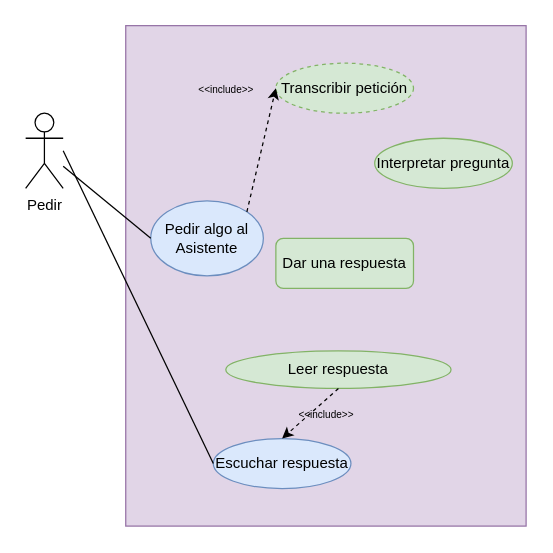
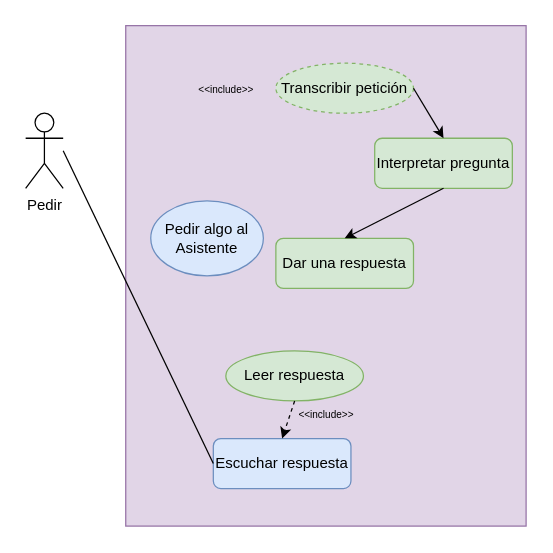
  <mxCell id="0" />
  <mxCell id="1" parent="0" />
  <mxCell id="2" value="Pedir" style="shape=umlActor;verticalLabelPosition=bottom;verticalAlign=top;html=1;" parent="1" vertex="1"><mxGeometry x="20" y="90" width="30" height="60" as="geometry" /></mxCell>
  <mxCell id="3" value="" style="rounded=0;whiteSpace=wrap;html=1;fillColor=#e1d5e7;strokeColor=#9673a6;" parent="1" vertex="1"><mxGeometry x="100" y="20" width="320" height="400" as="geometry" /></mxCell>
  <mxCell id="4" value="Pedir algo al Asistente" style="ellipse;whiteSpace=wrap;html=1;fillColor=#dae8fc;strokeColor=#6c8ebf;" parent="1" vertex="1"><mxGeometry x="120" y="160" width="90" height="60" as="geometry" /></mxCell>
  <mxCell id="5" value="Transcribir petición" style="ellipse;whiteSpace=wrap;html=1;fillColor=#d5e8d4;strokeColor=#82b366;dashed=1;" parent="1" vertex="1"><mxGeometry x="220" y="50" width="110" height="40" as="geometry" /></mxCell>
- <mxCell id="6" value="Interpretar pregunta" style="ellipse;whiteSpace=wrap;html=1;fillColor=#d5e8d4;strokeColor=#82b366;" parent="1" vertex="1"><mxGeometry x="299" y="110" width="110" height="40" as="geometry" /></mxCell>
+ <mxCell id="6" value="Interpretar pregunta" style="whiteSpace=wrap;html=1;fillColor=#d5e8d4;strokeColor=#82b366;rounded=1;" parent="1" vertex="1"><mxGeometry x="299" y="110" width="110" height="40" as="geometry" /></mxCell>
  <mxCell id="7" value="Dar una respuesta" style="whiteSpace=wrap;html=1;fillColor=#d5e8d4;strokeColor=#82b366;rounded=1;" parent="1" vertex="1"><mxGeometry x="220" y="190" width="110" height="40" as="geometry" /></mxCell>
- <mxCell id="8" value="Leer respuesta" style="ellipse;whiteSpace=wrap;html=1;fillColor=#d5e8d4;strokeColor=#82b366;" parent="1" vertex="1"><mxGeometry x="180" y="280" width="180" height="30" as="geometry" /></mxCell>
- <mxCell id="9" value="Escuchar respuesta" style="ellipse;whiteSpace=wrap;html=1;fillColor=#dae8fc;strokeColor=#6c8ebf;" parent="1" vertex="1"><mxGeometry x="170" y="350" width="110" height="40" as="geometry" /></mxCell>
- <mxCell id="10" value="" style="endArrow=none;html=1;rounded=0;entryX=0;entryY=0.5;entryDx=0;entryDy=0;" parent="1" source="2" target="4" edge="1"><mxGeometry width="50" height="50" relative="1" as="geometry"><mxPoint x="60" y="150" as="sourcePoint" /><mxPoint x="110" y="100" as="targetPoint" /></mxGeometry></mxCell>
+ <mxCell id="8" value="Leer respuesta" style="ellipse;whiteSpace=wrap;html=1;fillColor=#d5e8d4;strokeColor=#82b366;" parent="1" vertex="1"><mxGeometry x="180" y="280" width="110" height="40" as="geometry" /></mxCell>
+ <mxCell id="9" value="Escuchar respuesta" style="whiteSpace=wrap;html=1;fillColor=#dae8fc;strokeColor=#6c8ebf;rounded=1;" parent="1" vertex="1"><mxGeometry x="170" y="350" width="110" height="40" as="geometry" /></mxCell>
  <mxCell id="11" value="" style="endArrow=none;html=1;rounded=0;exitX=0;exitY=0.5;exitDx=0;exitDy=0;" parent="1" source="9" edge="1"><mxGeometry width="50" height="50" relative="1" as="geometry"><mxPoint x="100" y="260" as="sourcePoint" /><mxPoint x="50" y="120" as="targetPoint" /></mxGeometry></mxCell>
- <mxCell id="12" value="" style="endArrow=classic;dashed=1;html=1;rounded=0;exitX=1;exitY=0;exitDx=0;exitDy=0;entryX=0;entryY=0.5;entryDx=0;entryDy=0;endFill=1;" parent="1" source="4" target="5" edge="1"><mxGeometry width="50" height="50" relative="1" as="geometry"><mxPoint x="40" y="80" as="sourcePoint" /><mxPoint x="90" y="30" as="targetPoint" /></mxGeometry></mxCell>
  <mxCell id="13" value="" style="endArrow=classic;dashed=1;html=1;rounded=0;exitX=0.5;exitY=1;exitDx=0;exitDy=0;entryX=0.5;entryY=0;entryDx=0;entryDy=0;endFill=1;" parent="1" source="8" target="9" edge="1"><mxGeometry width="50" height="50" relative="1" as="geometry"><mxPoint x="236.82" y="138.787" as="sourcePoint" /><mxPoint x="260" y="110" as="targetPoint" /></mxGeometry></mxCell>
  <mxCell id="14" value="&lt;font style=&quot;font-size: 8px&quot;&gt;&amp;lt;&amp;lt;include&amp;gt;&amp;gt;&lt;/font&gt;" style="text;html=1;align=center;verticalAlign=middle;resizable=0;points=[];autosize=1;strokeColor=none;fillColor=none;" parent="1" vertex="1"><mxGeometry x="150" y="60" width="60" height="20" as="geometry" /></mxCell>
  <mxCell id="15" value="&lt;font style=&quot;font-size: 8px&quot;&gt;&amp;lt;&amp;lt;include&amp;gt;&amp;gt;&lt;/font&gt;" style="text;html=1;align=center;verticalAlign=middle;resizable=0;points=[];autosize=1;strokeColor=none;fillColor=none;" parent="1" vertex="1"><mxGeometry x="230" y="320" width="60" height="20" as="geometry" /></mxCell>
+ <mxCell id="16" value="" style="endArrow=classic;html=1;rounded=0;exitX=1;exitY=0.5;exitDx=0;exitDy=0;entryX=0.5;entryY=0;entryDx=0;entryDy=0;" edge="1" parent="1" source="5" target="6"><mxGeometry width="50" height="50" relative="1" as="geometry"><mxPoint x="690" y="110" as="sourcePoint" /><mxPoint x="740" y="60" as="targetPoint" /></mxGeometry></mxCell>
+ <mxCell id="17" value="" style="endArrow=classic;html=1;rounded=0;exitX=0.5;exitY=1;exitDx=0;exitDy=0;entryX=0.5;entryY=0;entryDx=0;entryDy=0;" edge="1" parent="1" source="6" target="7"><mxGeometry width="50" height="50" relative="1" as="geometry"><mxPoint x="560" y="170" as="sourcePoint" /><mxPoint x="610" y="120" as="targetPoint" /></mxGeometry></mxCell>
